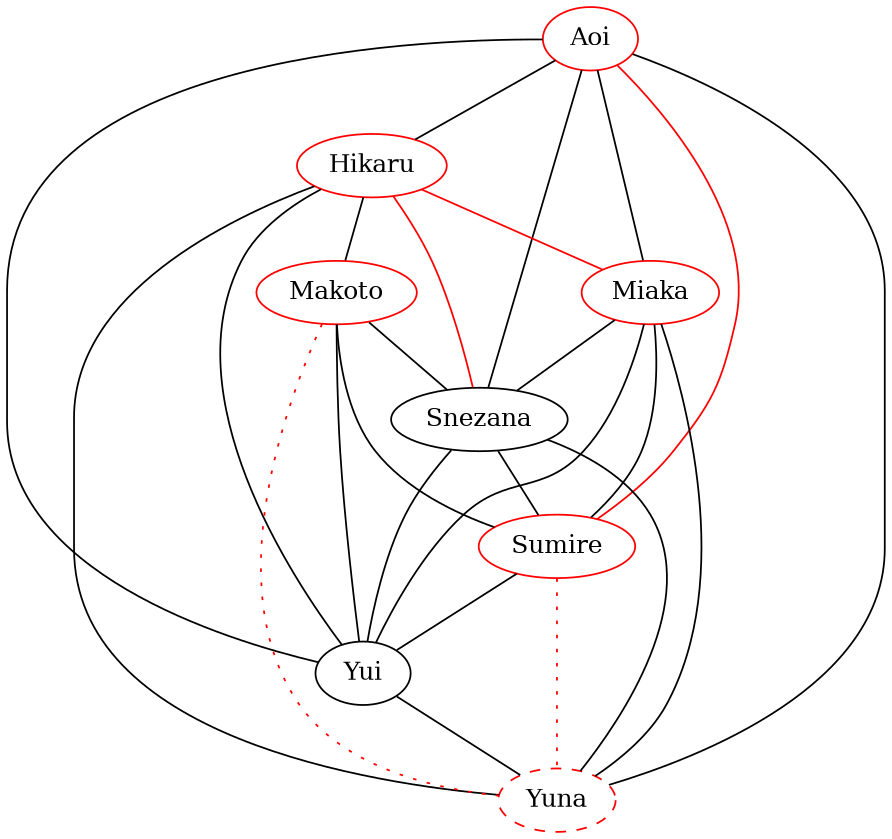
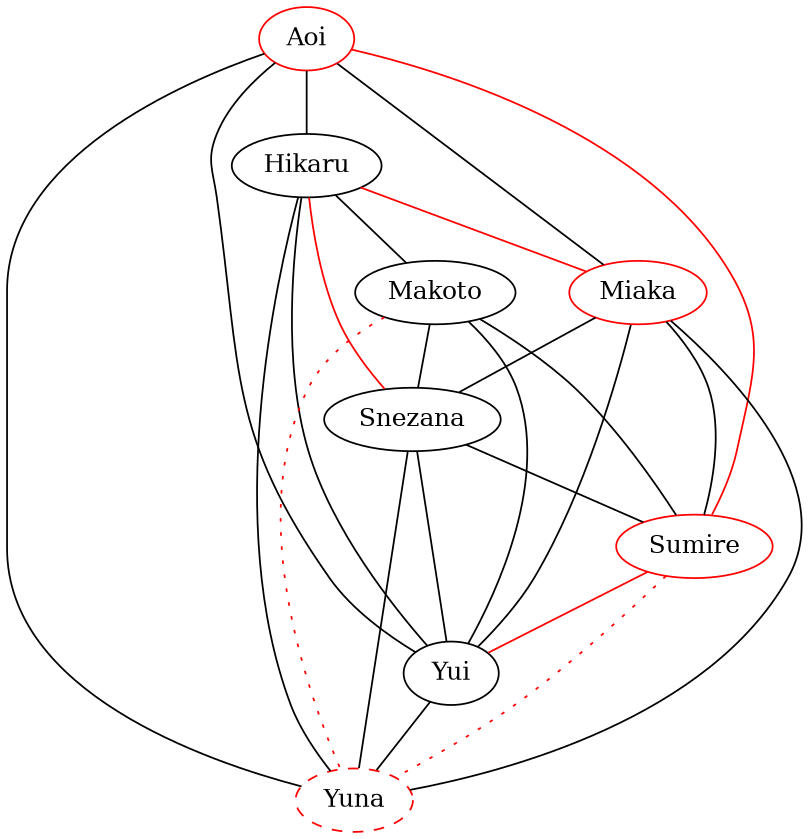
  strict graph {
    node [color=red]
    Aoi
-   Hikaru
+   Hikaru [color=""]
    Miaka
    Snezana [color=""]
    Sumire
    Yui [color=""]
    Yuna [style=dashed]
-   Makoto
+   Makoto [color=black]
    Aoi -- Hikaru
    Aoi -- Miaka
-   Aoi -- Snezana
    Aoi -- Sumire [color=red]
    Aoi -- Yui
    Aoi -- Yuna
    Hikaru -- Miaka [color=red]
    Hikaru -- Snezana [color=red]
    Hikaru -- Yui
    Hikaru -- Yuna
    Hikaru -- Makoto
    Miaka -- Snezana
    Miaka -- Sumire
    Miaka -- Yui
    Miaka -- Yuna
    Snezana -- Sumire
    Snezana -- Yui
    Snezana -- Yuna
-   Sumire -- Yui
+   Sumire -- Yui [color=red]
    Sumire -- Yuna [color=red style=dotted]
    Yui -- Yuna
    Makoto -- Snezana
    Makoto -- Sumire
    Makoto -- Yui
    Makoto -- Yuna [color=red style=dotted]
  }
